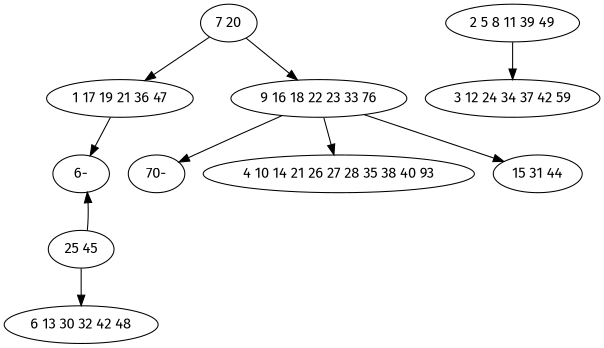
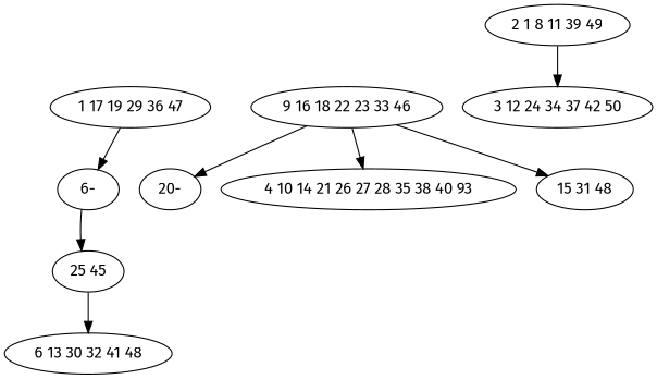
  digraph {
    fontname="Fira Sans"
    node [fontname="Fira Sans"]
    edge [fontname="Fira Sans"]
-   n1 [label="7 20"]
-   n2 [label="1 17 19 21 36 47"]
-   n3 [label="9 16 18 22 23 33 76"]
-   n4 [label="2 5 8 11 39 49"]
-   n5 [label="3 12 24 34 37 42 59"]
-   n6 [label="6 13 30 32 42 48"]
+   n2 [label="1 17 19 29 36 47"]
+   n3 [label="9 16 18 22 23 33 46"]
+   n4 [label="2 1 8 11 39 49"]
+   n5 [label="3 12 24 34 37 42 50"]
+   n6 [label="6 13 30 32 41 48"]
    n7 [label="6-"]
-   n8 [label="70-"]
+   n8 [label="20-"]
    n9 [label="4 10 14 21 26 27 28 35 38 40 93"]
-   n10 [label="15 31 44"]
+   n10 [label="15 31 48"]
    n11 [label="25 45"]
-   n1 -> n2
-   n1 -> n3
    n2 -> n7
    n3 -> n8
    n3 -> n9
    n3 -> n10
    n4 -> n5
-   n11 -> n7
+   n7 -> n11
    n11 -> n6
  }
